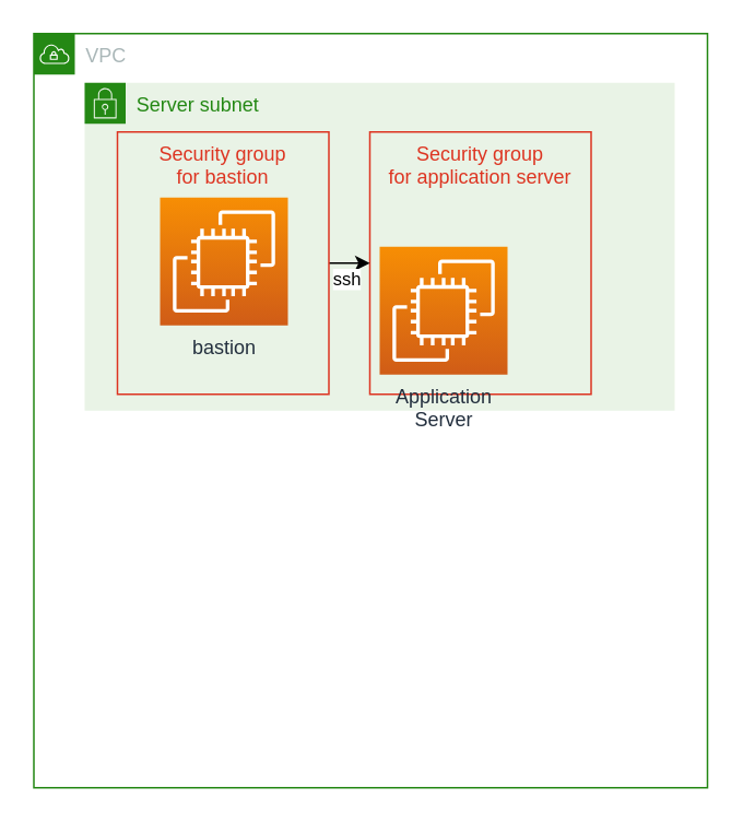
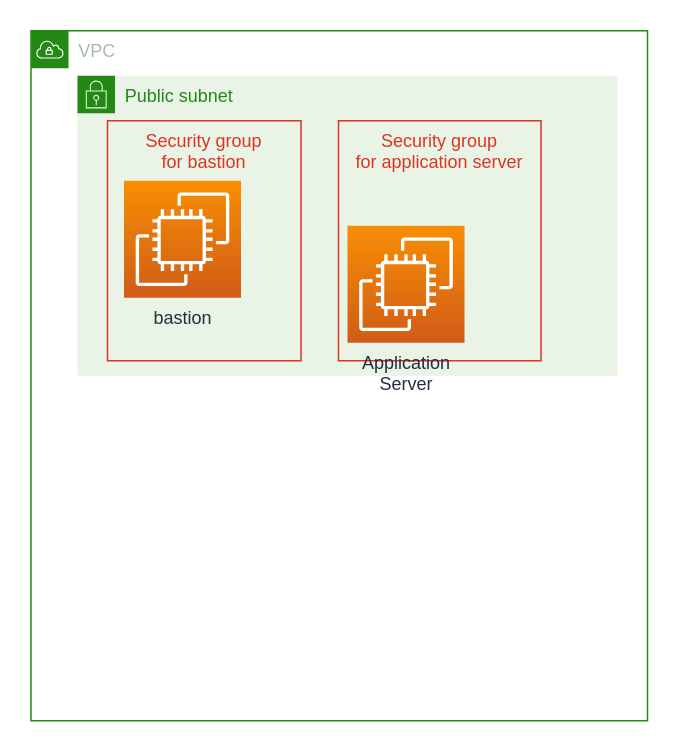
  <mxCell id="0" />
  <mxCell id="1" parent="0" />
- <mxCell id="2" value="Server subnet" style="points=[[0,0],[0.25,0],[0.5,0],[0.75,0],[1,0],[1,0.25],[1,0.5],[1,0.75],[1,1],[0.75,1],[0.5,1],[0.25,1],[0,1],[0,0.75],[0,0.5],[0,0.25]];outlineConnect=0;gradientColor=none;html=1;whiteSpace=wrap;fontSize=12;fontStyle=0;container=1;pointerEvents=0;collapsible=0;recursiveResize=0;shape=mxgraph.aws4.group;grIcon=mxgraph.aws4.group_security_group;grStroke=0;strokeColor=#248814;fillColor=#E9F3E6;verticalAlign=top;align=left;spacingLeft=30;fontColor=#248814;dashed=0;" vertex="1" parent="1"><mxGeometry x="51" y="50" width="360" height="200" as="geometry" /></mxCell>
+ <mxCell id="2" value="Public subnet" style="points=[[0,0],[0.25,0],[0.5,0],[0.75,0],[1,0],[1,0.25],[1,0.5],[1,0.75],[1,1],[0.75,1],[0.5,1],[0.25,1],[0,1],[0,0.75],[0,0.5],[0,0.25]];outlineConnect=0;gradientColor=none;html=1;whiteSpace=wrap;fontSize=12;fontStyle=0;container=1;pointerEvents=0;collapsible=0;recursiveResize=0;shape=mxgraph.aws4.group;grIcon=mxgraph.aws4.group_security_group;grStroke=0;strokeColor=#248814;fillColor=#E9F3E6;verticalAlign=top;align=left;spacingLeft=30;fontColor=#248814;dashed=0;" vertex="1" parent="1"><mxGeometry x="51" y="50" width="360" height="200" as="geometry" /></mxCell>
  <mxCell id="3" value="VPC" style="points=[[0,0],[0.25,0],[0.5,0],[0.75,0],[1,0],[1,0.25],[1,0.5],[1,0.75],[1,1],[0.75,1],[0.5,1],[0.25,1],[0,1],[0,0.75],[0,0.5],[0,0.25]];outlineConnect=0;gradientColor=none;html=1;whiteSpace=wrap;fontSize=12;fontStyle=0;container=1;pointerEvents=0;collapsible=0;recursiveResize=0;shape=mxgraph.aws4.group;grIcon=mxgraph.aws4.group_vpc;strokeColor=#248814;fillColor=none;verticalAlign=top;align=left;spacingLeft=30;fontColor=#AAB7B8;dashed=0;" vertex="1" parent="1"><mxGeometry x="20" y="20" width="411" height="460" as="geometry" /></mxCell>
  <mxCell id="4" value="Security group&#10;for application server" style="fillColor=none;strokeColor=#DD3522;verticalAlign=top;fontStyle=0;fontColor=#DD3522;" vertex="1" parent="3"><mxGeometry x="205" y="60" width="135" height="160" as="geometry" /></mxCell>
- <mxCell id="5" value="ssh" style="edgeStyle=orthogonalEdgeStyle;html=1;entryX=0;entryY=0.5;entryDx=0;entryDy=0;" edge="1" parent="3" source="6" target="4"><mxGeometry x="-0.12" y="-10" relative="1" as="geometry"><mxPoint as="offset" /></mxGeometry></mxCell>
  <mxCell id="6" value="Security group&#10;for bastion" style="fillColor=none;strokeColor=#DD3522;verticalAlign=top;fontStyle=0;fontColor=#DD3522;" vertex="1" parent="3"><mxGeometry x="51" y="60" width="129" height="160" as="geometry" /></mxCell>
  <mxCell id="7" value="Application&lt;br&gt;Server" style="sketch=0;points=[[0,0,0],[0.25,0,0],[0.5,0,0],[0.75,0,0],[1,0,0],[0,1,0],[0.25,1,0],[0.5,1,0],[0.75,1,0],[1,1,0],[0,0.25,0],[0,0.5,0],[0,0.75,0],[1,0.25,0],[1,0.5,0],[1,0.75,0]];outlineConnect=0;fontColor=#232F3E;gradientColor=#F78E04;gradientDirection=north;fillColor=#D05C17;strokeColor=#ffffff;dashed=0;verticalLabelPosition=bottom;verticalAlign=top;align=center;html=1;fontSize=12;fontStyle=0;aspect=fixed;shape=mxgraph.aws4.resourceIcon;resIcon=mxgraph.aws4.ec2;" vertex="1" parent="3"><mxGeometry x="211" y="130" width="78" height="78" as="geometry" /></mxCell>
- <mxCell id="8" value="bastion" style="sketch=0;points=[[0,0,0],[0.25,0,0],[0.5,0,0],[0.75,0,0],[1,0,0],[0,1,0],[0.25,1,0],[0.5,1,0],[0.75,1,0],[1,1,0],[0,0.25,0],[0,0.5,0],[0,0.75,0],[1,0.25,0],[1,0.5,0],[1,0.75,0]];outlineConnect=0;fontColor=#232F3E;gradientColor=#F78E04;gradientDirection=north;fillColor=#D05C17;strokeColor=#ffffff;dashed=0;verticalLabelPosition=bottom;verticalAlign=top;align=center;html=1;fontSize=12;fontStyle=0;aspect=fixed;shape=mxgraph.aws4.resourceIcon;resIcon=mxgraph.aws4.ec2;" vertex="1" parent="3"><mxGeometry x="77" y="100" width="78" height="78" as="geometry" /></mxCell>
+ <mxCell id="8" value="bastion" style="sketch=0;points=[[0,0,0],[0.25,0,0],[0.5,0,0],[0.75,0,0],[1,0,0],[0,1,0],[0.25,1,0],[0.5,1,0],[0.75,1,0],[1,1,0],[0,0.25,0],[0,0.5,0],[0,0.75,0],[1,0.25,0],[1,0.5,0],[1,0.75,0]];outlineConnect=0;fontColor=#232F3E;gradientColor=#F78E04;gradientDirection=north;fillColor=#D05C17;strokeColor=#ffffff;dashed=0;verticalLabelPosition=bottom;verticalAlign=top;align=center;html=1;fontSize=12;fontStyle=0;aspect=fixed;shape=mxgraph.aws4.resourceIcon;resIcon=mxgraph.aws4.ec2;" vertex="1" parent="3"><mxGeometry x="62" y="100" width="78" height="78" as="geometry" /></mxCell>
